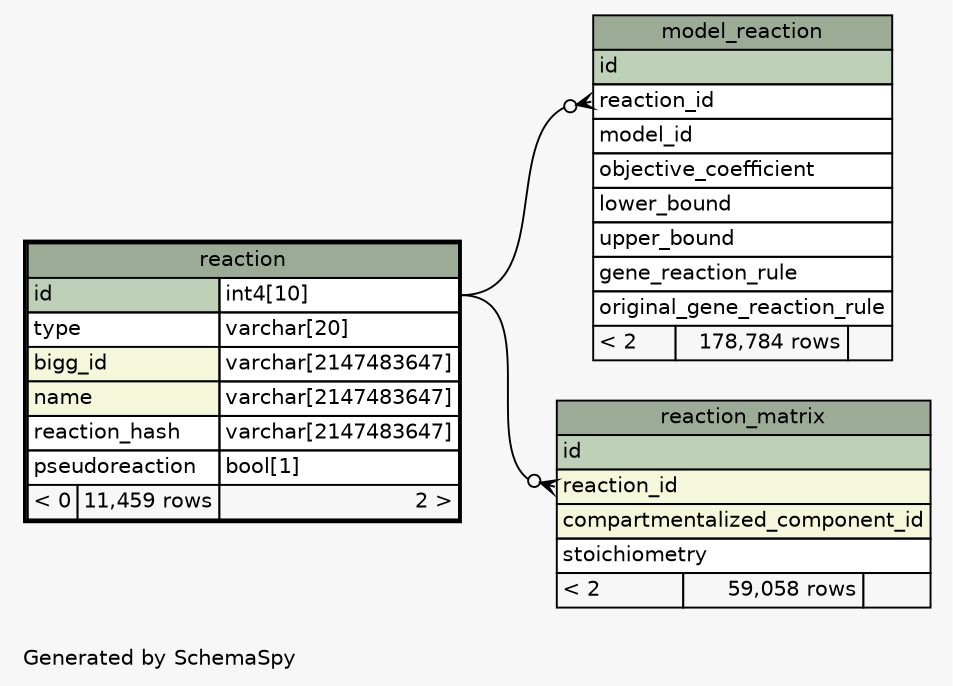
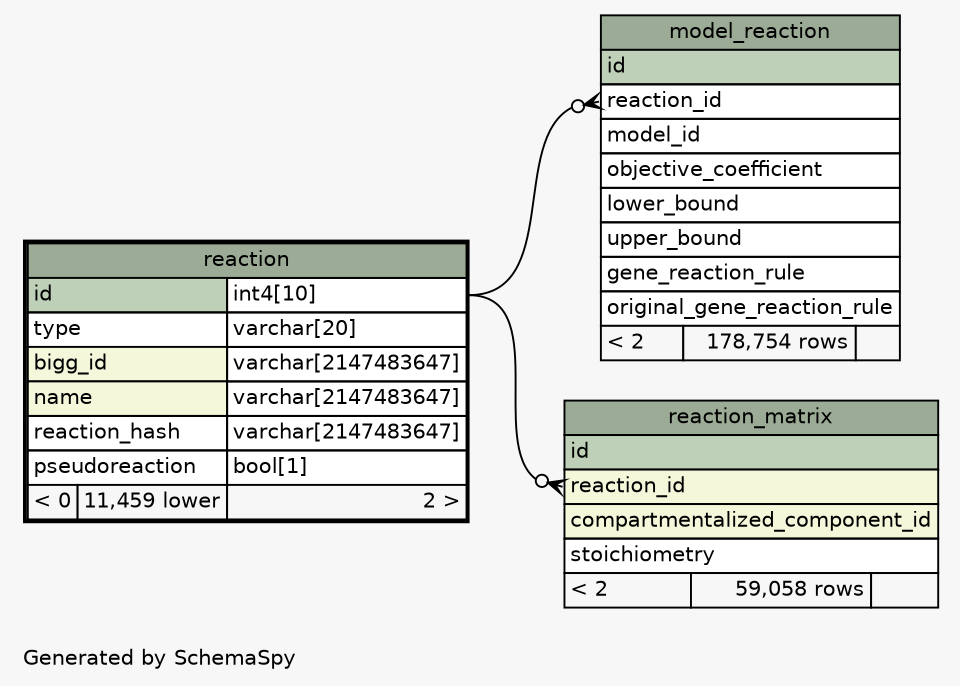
  digraph {
    bgcolor="#f7f7f7"
    fontname=Helvetica
    fontsize=11
    label="\nGenerated by SchemaSpy"
    labeljust=l
    nodesep=0.18
    rankdir=RL
    ranksep=0.46
    node [fontname=Helvetica fontsize=11 shape=plaintext]
    edge [arrowhead=none arrowsize=0.8 arrowtail=crowodot dir=back headport="id.type:e" tailport="reaction_id:w"]
-   n1 [label=<     <TABLE BORDER="0" CELLBORDER="1" CELLSPACING="0" BGCOLOR="#ffffff">       <TR><TD COLSPAN="3" BGCOLOR="#9bab96" ALIGN="CENTER">model_reaction</TD></TR>       <TR><TD PORT="id" COLSPAN="3" BGCOLOR="#bed1b8" ALIGN="LEFT">id</TD></TR>       <TR><TD PORT="reaction_id" COLSPAN="3" ALIGN="LEFT">reaction_id</TD></TR>       <TR><TD PORT="model_id" COLSPAN="3" ALIGN="LEFT">model_id</TD></TR>       <TR><TD PORT="objective_coefficient" COLSPAN="3" ALIGN="LEFT">objective_coefficient</TD></TR>       <TR><TD PORT="lower_bound" COLSPAN="3" ALIGN="LEFT">lower_bound</TD></TR>       <TR><TD PORT="upper_bound" COLSPAN="3" ALIGN="LEFT">upper_bound</TD></TR>       <TR><TD PORT="gene_reaction_rule" COLSPAN="3" ALIGN="LEFT">gene_reaction_rule</TD></TR>       <TR><TD PORT="original_gene_reaction_rule" COLSPAN="3" ALIGN="LEFT">original_gene_reaction_rule</TD></TR>       <TR><TD ALIGN="LEFT" BGCOLOR="#f7f7f7">&lt; 2</TD><TD ALIGN="RIGHT" BGCOLOR="#f7f7f7">178,784 rows</TD><TD ALIGN="RIGHT" BGCOLOR="#f7f7f7">  </TD></TR>     </TABLE>>]
-   n2 [label=<     <TABLE BORDER="2" CELLBORDER="1" CELLSPACING="0" BGCOLOR="#ffffff">       <TR><TD COLSPAN="3" BGCOLOR="#9bab96" ALIGN="CENTER">reaction</TD></TR>       <TR><TD PORT="id" COLSPAN="2" BGCOLOR="#bed1b8" ALIGN="LEFT">id</TD><TD PORT="id.type" ALIGN="LEFT">int4[10]</TD></TR>       <TR><TD PORT="type" COLSPAN="2" ALIGN="LEFT">type</TD><TD PORT="type.type" ALIGN="LEFT">varchar[20]</TD></TR>       <TR><TD PORT="bigg_id" COLSPAN="2" BGCOLOR="#f4f7da" ALIGN="LEFT">bigg_id</TD><TD PORT="bigg_id.type" ALIGN="LEFT">varchar[2147483647]</TD></TR>       <TR><TD PORT="name" COLSPAN="2" BGCOLOR="#f4f7da" ALIGN="LEFT">name</TD><TD PORT="name.type" ALIGN="LEFT">varchar[2147483647]</TD></TR>       <TR><TD PORT="reaction_hash" COLSPAN="2" ALIGN="LEFT">reaction_hash</TD><TD PORT="reaction_hash.type" ALIGN="LEFT">varchar[2147483647]</TD></TR>       <TR><TD PORT="pseudoreaction" COLSPAN="2" ALIGN="LEFT">pseudoreaction</TD><TD PORT="pseudoreaction.type" ALIGN="LEFT">bool[1]</TD></TR>       <TR><TD ALIGN="LEFT" BGCOLOR="#f7f7f7">&lt; 0</TD><TD ALIGN="RIGHT" BGCOLOR="#f7f7f7">11,459 rows</TD><TD ALIGN="RIGHT" BGCOLOR="#f7f7f7">2 &gt;</TD></TR>     </TABLE>>]
+   n1 [label=<     <TABLE BORDER="0" CELLBORDER="1" CELLSPACING="0" BGCOLOR="#ffffff">       <TR><TD COLSPAN="3" BGCOLOR="#9bab96" ALIGN="CENTER">model_reaction</TD></TR>       <TR><TD PORT="id" COLSPAN="3" BGCOLOR="#bed1b8" ALIGN="LEFT">id</TD></TR>       <TR><TD PORT="reaction_id" COLSPAN="3" ALIGN="LEFT">reaction_id</TD></TR>       <TR><TD PORT="model_id" COLSPAN="3" ALIGN="LEFT">model_id</TD></TR>       <TR><TD PORT="objective_coefficient" COLSPAN="3" ALIGN="LEFT">objective_coefficient</TD></TR>       <TR><TD PORT="lower_bound" COLSPAN="3" ALIGN="LEFT">lower_bound</TD></TR>       <TR><TD PORT="upper_bound" COLSPAN="3" ALIGN="LEFT">upper_bound</TD></TR>       <TR><TD PORT="gene_reaction_rule" COLSPAN="3" ALIGN="LEFT">gene_reaction_rule</TD></TR>       <TR><TD PORT="original_gene_reaction_rule" COLSPAN="3" ALIGN="LEFT">original_gene_reaction_rule</TD></TR>       <TR><TD ALIGN="LEFT" BGCOLOR="#f7f7f7">&lt; 2</TD><TD ALIGN="RIGHT" BGCOLOR="#f7f7f7">178,754 rows</TD><TD ALIGN="RIGHT" BGCOLOR="#f7f7f7">  </TD></TR>     </TABLE>>]
+   n2 [label=<     <TABLE BORDER="2" CELLBORDER="1" CELLSPACING="0" BGCOLOR="#ffffff">       <TR><TD COLSPAN="3" BGCOLOR="#9bab96" ALIGN="CENTER">reaction</TD></TR>       <TR><TD PORT="id" COLSPAN="2" BGCOLOR="#bed1b8" ALIGN="LEFT">id</TD><TD PORT="id.type" ALIGN="LEFT">int4[10]</TD></TR>       <TR><TD PORT="type" COLSPAN="2" ALIGN="LEFT">type</TD><TD PORT="type.type" ALIGN="LEFT">varchar[20]</TD></TR>       <TR><TD PORT="bigg_id" COLSPAN="2" BGCOLOR="#f4f7da" ALIGN="LEFT">bigg_id</TD><TD PORT="bigg_id.type" ALIGN="LEFT">varchar[2147483647]</TD></TR>       <TR><TD PORT="name" COLSPAN="2" BGCOLOR="#f4f7da" ALIGN="LEFT">name</TD><TD PORT="name.type" ALIGN="LEFT">varchar[2147483647]</TD></TR>       <TR><TD PORT="reaction_hash" COLSPAN="2" ALIGN="LEFT">reaction_hash</TD><TD PORT="reaction_hash.type" ALIGN="LEFT">varchar[2147483647]</TD></TR>       <TR><TD PORT="pseudoreaction" COLSPAN="2" ALIGN="LEFT">pseudoreaction</TD><TD PORT="pseudoreaction.type" ALIGN="LEFT">bool[1]</TD></TR>       <TR><TD ALIGN="LEFT" BGCOLOR="#f7f7f7">&lt; 0</TD><TD ALIGN="RIGHT" BGCOLOR="#f7f7f7">11,459 lower</TD><TD ALIGN="RIGHT" BGCOLOR="#f7f7f7">2 &gt;</TD></TR>     </TABLE>>]
    n3 [label=<     <TABLE BORDER="0" CELLBORDER="1" CELLSPACING="0" BGCOLOR="#ffffff">       <TR><TD COLSPAN="3" BGCOLOR="#9bab96" ALIGN="CENTER">reaction_matrix</TD></TR>       <TR><TD PORT="id" COLSPAN="3" BGCOLOR="#bed1b8" ALIGN="LEFT">id</TD></TR>       <TR><TD PORT="reaction_id" COLSPAN="3" BGCOLOR="#f4f7da" ALIGN="LEFT">reaction_id</TD></TR>       <TR><TD PORT="compartmentalized_component_id" COLSPAN="3" BGCOLOR="#f4f7da" ALIGN="LEFT">compartmentalized_component_id</TD></TR>       <TR><TD PORT="stoichiometry" COLSPAN="3" ALIGN="LEFT">stoichiometry</TD></TR>       <TR><TD ALIGN="LEFT" BGCOLOR="#f7f7f7">&lt; 2</TD><TD ALIGN="RIGHT" BGCOLOR="#f7f7f7">59,058 rows</TD><TD ALIGN="RIGHT" BGCOLOR="#f7f7f7">  </TD></TR>     </TABLE>>]
    n1 -> n2
    n3 -> n2
  }
